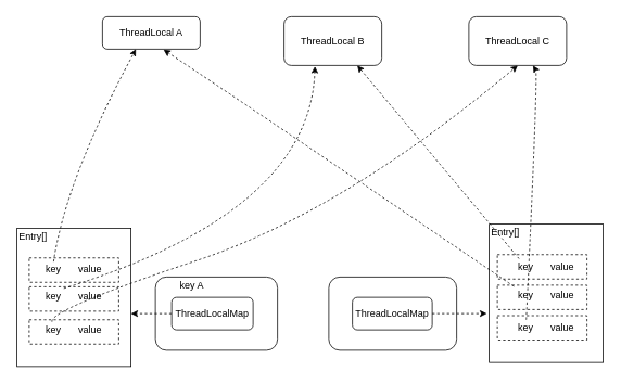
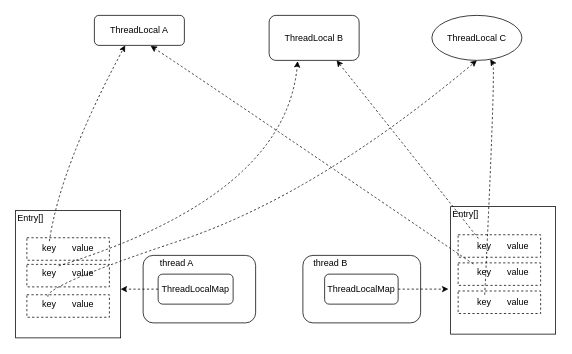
  <mxCell id="0" />
  <mxCell id="1" parent="0" />
  <mxCell id="2" value="" style="rounded=0;whiteSpace=wrap;html=1;" parent="1" vertex="1"><mxGeometry x="600" y="275" width="140" height="170" as="geometry" /></mxCell>
  <mxCell id="3" value="" style="rounded=0;whiteSpace=wrap;html=1;dashed=1;" vertex="1" parent="1"><mxGeometry x="610" y="312.5" width="110" height="30" as="geometry" /></mxCell>
  <mxCell id="4" value="" style="rounded=0;whiteSpace=wrap;html=1;dashed=1;" vertex="1" parent="1"><mxGeometry x="610" y="350" width="110" height="30" as="geometry" /></mxCell>
  <mxCell id="5" value="" style="rounded=0;whiteSpace=wrap;html=1;dashed=1;" vertex="1" parent="1"><mxGeometry x="610" y="387.5" width="110" height="30" as="geometry" /></mxCell>
  <mxCell id="6" value="" style="rounded=0;whiteSpace=wrap;html=1;" parent="1" vertex="1"><mxGeometry x="20" y="280" width="140" height="170" as="geometry" /></mxCell>
  <mxCell id="7" value="" style="rounded=0;whiteSpace=wrap;html=1;dashed=1;" vertex="1" parent="1"><mxGeometry x="35" y="392.5" width="110" height="30" as="geometry" /></mxCell>
  <mxCell id="8" value="" style="rounded=0;whiteSpace=wrap;html=1;dashed=1;" vertex="1" parent="1"><mxGeometry x="35" y="352" width="110" height="30" as="geometry" /></mxCell>
  <mxCell id="9" value="" style="rounded=0;whiteSpace=wrap;html=1;dashed=1;" vertex="1" parent="1"><mxGeometry x="35" y="316.5" width="110" height="30" as="geometry" /></mxCell>
  <mxCell id="10" value="" style="rounded=1;whiteSpace=wrap;html=1;" parent="1" vertex="1"><mxGeometry x="190" y="340" width="150" height="90" as="geometry" /></mxCell>
  <mxCell id="11" value="" style="rounded=1;whiteSpace=wrap;html=1;" parent="1" vertex="1"><mxGeometry x="403" y="340" width="157" height="90" as="geometry" /></mxCell>
- <mxCell id="12" value="key A" style="text;html=1;strokeColor=none;fillColor=none;align=center;verticalAlign=middle;whiteSpace=wrap;rounded=0;" parent="1" vertex="1"><mxGeometry x="200" y="340" width="70" height="20" as="geometry" /></mxCell>
+ <mxCell id="12" value="thread A" style="text;html=1;strokeColor=none;fillColor=none;align=center;verticalAlign=middle;whiteSpace=wrap;rounded=0;" parent="1" vertex="1"><mxGeometry x="200" y="340" width="70" height="20" as="geometry" /></mxCell>
+ <mxCell id="13" value="thread B" style="text;html=1;strokeColor=none;fillColor=none;align=center;verticalAlign=middle;whiteSpace=wrap;rounded=0;" parent="1" vertex="1"><mxGeometry x="410" y="340" width="60" height="20" as="geometry" /></mxCell>
  <mxCell id="14" value="" style="edgeStyle=orthogonalEdgeStyle;rounded=0;orthogonalLoop=1;jettySize=auto;html=1;dashed=1;" parent="1" source="15" target="6" edge="1"><mxGeometry relative="1" as="geometry"><Array as="points"><mxPoint x="160" y="385" /><mxPoint x="160" y="385" /></Array></mxGeometry></mxCell>
  <mxCell id="15" value="ThreadLocalMap" style="rounded=1;whiteSpace=wrap;html=1;" parent="1" vertex="1"><mxGeometry x="210" y="365" width="100" height="40" as="geometry" /></mxCell>
  <mxCell id="16" value="ThreadLocalMap" style="rounded=1;whiteSpace=wrap;html=1;" parent="1" vertex="1"><mxGeometry x="432" y="365" width="98" height="40" as="geometry" /></mxCell>
  <mxCell id="17" value="ThreadLocal A" style="rounded=1;whiteSpace=wrap;html=1;" parent="1" vertex="1"><mxGeometry x="125" y="20" width="120" height="40" as="geometry" /></mxCell>
- <mxCell id="18" value="ThreadLocal B" style="rounded=1;whiteSpace=wrap;html=1;" parent="1" vertex="1"><mxGeometry x="348" y="20" width="120" height="60" as="geometry" /></mxCell>
+ <mxCell id="18" value="ThreadLocal B" style="rounded=1;whiteSpace=wrap;html=1;" parent="1" vertex="1"><mxGeometry x="358" y="20" width="120" height="60" as="geometry" /></mxCell>
  <mxCell id="19" value="key" style="text;html=1;strokeColor=none;fillColor=none;align=center;verticalAlign=middle;whiteSpace=wrap;rounded=0;" parent="1" vertex="1"><mxGeometry x="40" y="321" width="50" height="20" as="geometry" /></mxCell>
  <mxCell id="20" value="value" style="text;html=1;strokeColor=none;fillColor=none;align=center;verticalAlign=middle;whiteSpace=wrap;rounded=0;" parent="1" vertex="1"><mxGeometry x="90" y="320" width="40" height="20" as="geometry" /></mxCell>
  <mxCell id="21" value="key" style="text;html=1;strokeColor=none;fillColor=none;align=center;verticalAlign=middle;whiteSpace=wrap;rounded=0;" parent="1" vertex="1"><mxGeometry x="40" y="354" width="50" height="20" as="geometry" /></mxCell>
  <mxCell id="22" value="value" style="text;html=1;strokeColor=none;fillColor=none;align=center;verticalAlign=middle;whiteSpace=wrap;rounded=0;" parent="1" vertex="1"><mxGeometry x="90" y="354" width="40" height="20" as="geometry" /></mxCell>
  <mxCell id="23" value="key" style="text;html=1;strokeColor=none;fillColor=none;align=center;verticalAlign=middle;whiteSpace=wrap;rounded=0;" parent="1" vertex="1"><mxGeometry x="40" y="395" width="50" height="20" as="geometry" /></mxCell>
  <mxCell id="24" value="value" style="text;html=1;strokeColor=none;fillColor=none;align=center;verticalAlign=middle;whiteSpace=wrap;rounded=0;" parent="1" vertex="1"><mxGeometry x="90" y="395" width="40" height="20" as="geometry" /></mxCell>
  <mxCell id="25" value="key" style="text;html=1;strokeColor=none;fillColor=none;align=center;verticalAlign=middle;whiteSpace=wrap;rounded=0;" parent="1" vertex="1"><mxGeometry x="620" y="317.5" width="50" height="20" as="geometry" /></mxCell>
  <mxCell id="26" value="value" style="text;html=1;strokeColor=none;fillColor=none;align=center;verticalAlign=middle;whiteSpace=wrap;rounded=0;" parent="1" vertex="1"><mxGeometry x="670" y="317.5" width="40" height="20" as="geometry" /></mxCell>
  <mxCell id="27" value="key" style="text;html=1;strokeColor=none;fillColor=none;align=center;verticalAlign=middle;whiteSpace=wrap;rounded=0;" parent="1" vertex="1"><mxGeometry x="620" y="351.5" width="50" height="20" as="geometry" /></mxCell>
  <mxCell id="28" value="value" style="text;html=1;strokeColor=none;fillColor=none;align=center;verticalAlign=middle;whiteSpace=wrap;rounded=0;" parent="1" vertex="1"><mxGeometry x="670" y="351.5" width="40" height="20" as="geometry" /></mxCell>
  <mxCell id="29" value="key" style="text;html=1;strokeColor=none;fillColor=none;align=center;verticalAlign=middle;whiteSpace=wrap;rounded=0;" parent="1" vertex="1"><mxGeometry x="620" y="392.5" width="50" height="20" as="geometry" /></mxCell>
  <mxCell id="30" value="value" style="text;html=1;strokeColor=none;fillColor=none;align=center;verticalAlign=middle;whiteSpace=wrap;rounded=0;" parent="1" vertex="1"><mxGeometry x="670" y="392.5" width="40" height="20" as="geometry" /></mxCell>
  <mxCell id="31" value="" style="curved=1;endArrow=classic;html=1;entryX=0.342;entryY=1;entryDx=0;entryDy=0;exitX=0.5;exitY=0;exitDx=0;exitDy=0;dashed=1;entryPerimeter=0;" parent="1" source="19" target="17" edge="1"><mxGeometry width="50" height="50" relative="1" as="geometry"><mxPoint x="100" y="220" as="sourcePoint" /><mxPoint x="150" y="170" as="targetPoint" /><Array as="points"><mxPoint x="80" y="220" /></Array></mxGeometry></mxCell>
  <mxCell id="32" value="" style="curved=1;endArrow=classic;html=1;dashed=1;exitX=0.75;exitY=0;exitDx=0;exitDy=0;entryX=0.317;entryY=1.017;entryDx=0;entryDy=0;entryPerimeter=0;" parent="1" source="21" target="18" edge="1"><mxGeometry width="50" height="50" relative="1" as="geometry"><mxPoint x="330" y="260" as="sourcePoint" /><mxPoint x="380" y="210" as="targetPoint" /><Array as="points"><mxPoint x="380" y="260" /></Array></mxGeometry></mxCell>
  <mxCell id="33" value="" style="edgeStyle=orthogonalEdgeStyle;rounded=0;orthogonalLoop=1;jettySize=auto;html=1;dashed=1;exitX=1;exitY=0.5;exitDx=0;exitDy=0;entryX=-0.021;entryY=0.647;entryDx=0;entryDy=0;entryPerimeter=0;" parent="1" source="16" target="2" edge="1"><mxGeometry relative="1" as="geometry" /></mxCell>
- <mxCell id="34" value="ThreadLocal C" style="rounded=1;whiteSpace=wrap;html=1;" parent="1" vertex="1"><mxGeometry x="575" y="20" width="120" height="60" as="geometry" /></mxCell>
+ <mxCell id="34" value="ThreadLocal C" style="ellipse;whiteSpace=wrap;html=1;" parent="1" vertex="1"><mxGeometry x="575" y="20" width="120" height="60" as="geometry" /></mxCell>
  <mxCell id="35" value="" style="curved=1;endArrow=classic;html=1;dashed=1;entryX=0.5;entryY=1;entryDx=0;entryDy=0;" parent="1" source="23" target="34" edge="1"><mxGeometry width="50" height="50" relative="1" as="geometry"><mxPoint x="60" y="430" as="sourcePoint" /><mxPoint x="110" y="380" as="targetPoint" /><Array as="points"><mxPoint x="60" y="380" /><mxPoint x="420" y="260" /></Array></mxGeometry></mxCell>
  <mxCell id="36" value="" style="curved=1;endArrow=classic;html=1;dashed=1;entryX=0.625;entryY=1.017;entryDx=0;entryDy=0;entryPerimeter=0;" parent="1" source="27" target="17" edge="1"><mxGeometry width="50" height="50" relative="1" as="geometry"><mxPoint x="240" y="120" as="sourcePoint" /><mxPoint x="290" y="70" as="targetPoint" /><Array as="points"><mxPoint x="290" y="120" /></Array></mxGeometry></mxCell>
  <mxCell id="37" value="" style="curved=1;endArrow=classic;html=1;dashed=1;" parent="1" source="29" target="34" edge="1"><mxGeometry width="50" height="50" relative="1" as="geometry"><mxPoint x="690" y="130" as="sourcePoint" /><mxPoint x="700" y="83" as="targetPoint" /><Array as="points"><mxPoint x="660" y="90" /></Array></mxGeometry></mxCell>
  <mxCell id="38" value="Entry[]" style="text;html=1;strokeColor=none;fillColor=none;align=center;verticalAlign=middle;whiteSpace=wrap;rounded=0;" vertex="1" parent="1"><mxGeometry x="20" y="280" width="40" height="20" as="geometry" /></mxCell>
  <mxCell id="39" value="Entry[]" style="text;html=1;strokeColor=none;fillColor=none;align=center;verticalAlign=middle;whiteSpace=wrap;rounded=0;" vertex="1" parent="1"><mxGeometry x="600" y="275" width="40" height="20" as="geometry" /></mxCell>
  <mxCell id="40" value="" style="curved=1;endArrow=classic;html=1;dashed=1;entryX=0.75;entryY=1;entryDx=0;entryDy=0;" parent="1" source="25" edge="1" target="18"><mxGeometry width="50" height="50" relative="1" as="geometry"><mxPoint x="470" y="120" as="sourcePoint" /><mxPoint x="480" y="90" as="targetPoint" /><Array as="points" /></mxGeometry></mxCell>
